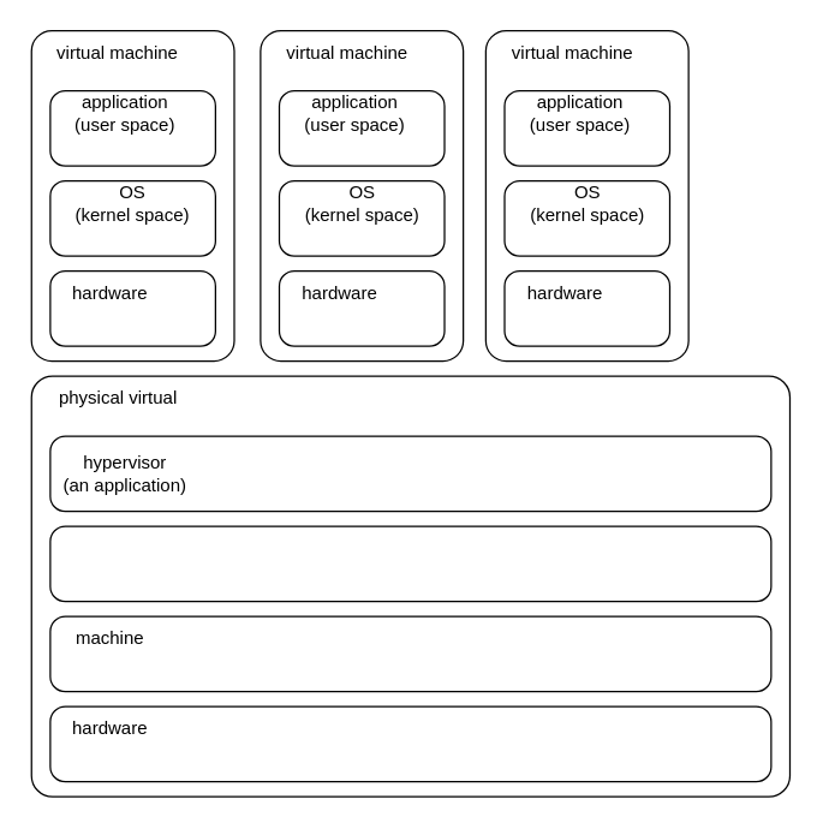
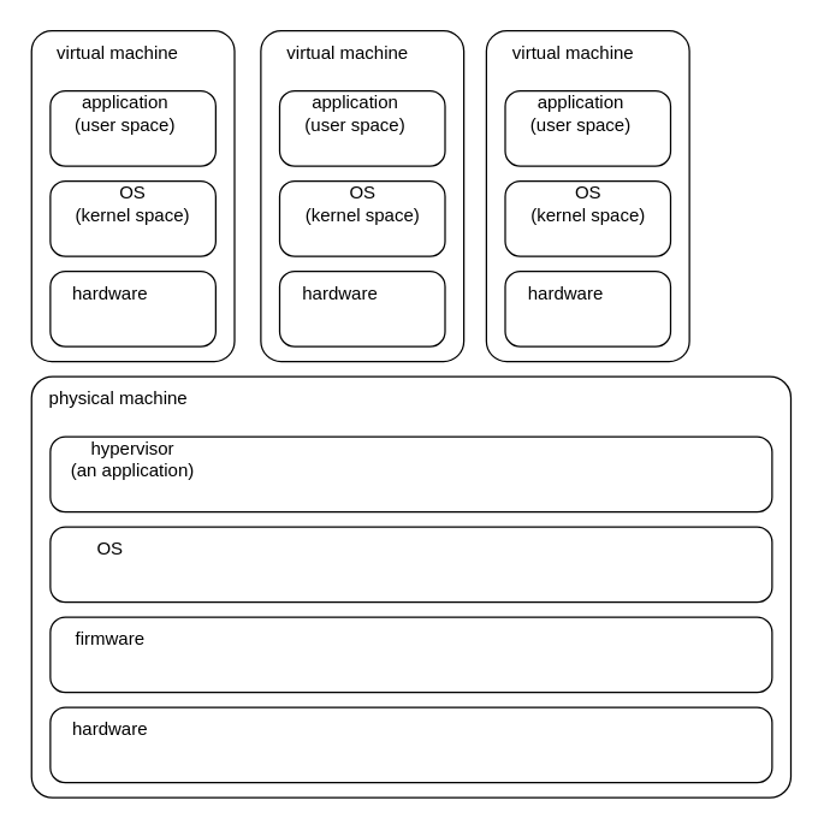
  <mxCell id="0" />
  <mxCell id="1" parent="0" />
  <mxCell id="2" value="" style="rounded=1;whiteSpace=wrap;html=1;arcSize=10;imageHeight=24;" vertex="1" parent="1"><mxGeometry x="20.5" y="20" width="135" height="220" as="geometry" /></mxCell>
  <mxCell id="3" value="" style="rounded=1;whiteSpace=wrap;html=1;arcSize=5;imageHeight=24;" vertex="1" parent="1"><mxGeometry x="20.5" y="250" width="505" height="280" as="geometry" /></mxCell>
  <mxCell id="4" value="" style="rounded=1;whiteSpace=wrap;html=1;arcSize=20;imageHeight=24;" vertex="1" parent="1"><mxGeometry x="33" y="470" width="480" height="50" as="geometry" /></mxCell>
  <mxCell id="5" value="hardware" style="text;html=1;strokeColor=none;fillColor=none;align=center;verticalAlign=middle;whiteSpace=wrap;rounded=0;" vertex="1" parent="1"><mxGeometry x="43" y="470" width="60" height="30" as="geometry" /></mxCell>
  <mxCell id="6" value="" style="rounded=1;whiteSpace=wrap;html=1;arcSize=20;imageHeight=24;" vertex="1" parent="1"><mxGeometry x="33" y="350" width="480" height="50" as="geometry" /></mxCell>
+ <mxCell id="7" value="OS" style="text;html=1;strokeColor=none;fillColor=none;align=center;verticalAlign=middle;whiteSpace=wrap;rounded=0;" vertex="1" parent="1"><mxGeometry x="43" y="350" width="60" height="30" as="geometry" /></mxCell>
  <mxCell id="8" value="" style="rounded=1;whiteSpace=wrap;html=1;arcSize=20;imageHeight=24;" vertex="1" parent="1"><mxGeometry x="33" y="410" width="480" height="50" as="geometry" /></mxCell>
- <mxCell id="9" value="machine" style="text;html=1;strokeColor=none;fillColor=none;align=center;verticalAlign=middle;whiteSpace=wrap;rounded=0;" vertex="1" parent="1"><mxGeometry x="43" y="410" width="60" height="30" as="geometry" /></mxCell>
+ <mxCell id="9" value="firmware" style="text;html=1;strokeColor=none;fillColor=none;align=center;verticalAlign=middle;whiteSpace=wrap;rounded=0;" vertex="1" parent="1"><mxGeometry x="43" y="410" width="60" height="30" as="geometry" /></mxCell>
  <mxCell id="10" value="" style="rounded=1;whiteSpace=wrap;html=1;arcSize=20;imageHeight=24;" vertex="1" parent="1"><mxGeometry x="33" y="290" width="480" height="50" as="geometry" /></mxCell>
- <mxCell id="11" value="hypervisor &lt;br&gt;(an application)" style="text;html=1;strokeColor=none;fillColor=none;align=center;verticalAlign=middle;whiteSpace=wrap;rounded=0;" vertex="1" parent="1"><mxGeometry x="38" y="300" width="90" height="30" as="geometry" /></mxCell>
+ <mxCell id="11" value="hypervisor &lt;br&gt;(an application)" style="text;html=1;strokeColor=none;fillColor=none;align=center;verticalAlign=middle;whiteSpace=wrap;rounded=0;" vertex="1" parent="1"><mxGeometry x="43" y="290" width="90" height="30" as="geometry" /></mxCell>
  <mxCell id="12" value="" style="rounded=1;whiteSpace=wrap;html=1;arcSize=20;imageHeight=24;" vertex="1" parent="1"><mxGeometry x="33" y="180" width="110" height="50" as="geometry" /></mxCell>
  <mxCell id="13" value="hardware" style="text;html=1;strokeColor=none;fillColor=none;align=center;verticalAlign=middle;whiteSpace=wrap;rounded=0;" vertex="1" parent="1"><mxGeometry x="43" y="180" width="60" height="30" as="geometry" /></mxCell>
  <mxCell id="14" value="" style="rounded=1;whiteSpace=wrap;html=1;arcSize=20;imageHeight=24;" vertex="1" parent="1"><mxGeometry x="33" y="120" width="110" height="50" as="geometry" /></mxCell>
  <mxCell id="15" value="OS &lt;br&gt;(kernel space)" style="text;html=1;strokeColor=none;fillColor=none;align=center;verticalAlign=middle;whiteSpace=wrap;rounded=0;" vertex="1" parent="1"><mxGeometry x="38" y="120" width="100" height="30" as="geometry" /></mxCell>
  <mxCell id="16" value="" style="rounded=1;whiteSpace=wrap;html=1;arcSize=20;imageHeight=24;" vertex="1" parent="1"><mxGeometry x="33" y="60" width="110" height="50" as="geometry" /></mxCell>
  <mxCell id="17" value="application (user space)" style="text;html=1;strokeColor=none;fillColor=none;align=center;verticalAlign=middle;whiteSpace=wrap;rounded=0;" vertex="1" parent="1"><mxGeometry x="43" y="60" width="80" height="30" as="geometry" /></mxCell>
  <mxCell id="18" value="virtual machine" style="text;html=1;strokeColor=none;fillColor=none;align=center;verticalAlign=middle;whiteSpace=wrap;rounded=0;" vertex="1" parent="1"><mxGeometry x="33" y="20" width="90" height="30" as="geometry" /></mxCell>
- <mxCell id="19" value="physical virtual" style="text;html=1;strokeColor=none;fillColor=none;align=center;verticalAlign=middle;whiteSpace=wrap;rounded=0;" vertex="1" parent="1"><mxGeometry x="25.5" y="250" width="105" height="30" as="geometry" /></mxCell>
+ <mxCell id="19" value="physical machine" style="text;html=1;strokeColor=none;fillColor=none;align=center;verticalAlign=middle;whiteSpace=wrap;rounded=0;" vertex="1" parent="1"><mxGeometry x="25.5" y="250" width="105" height="30" as="geometry" /></mxCell>
  <mxCell id="20" value="" style="rounded=1;whiteSpace=wrap;html=1;arcSize=10;imageHeight=24;" vertex="1" parent="1"><mxGeometry x="173" y="20" width="135" height="220" as="geometry" /></mxCell>
  <mxCell id="21" value="" style="rounded=1;whiteSpace=wrap;html=1;arcSize=20;imageHeight=24;" vertex="1" parent="1"><mxGeometry x="185.5" y="180" width="110" height="50" as="geometry" /></mxCell>
  <mxCell id="22" value="hardware" style="text;html=1;strokeColor=none;fillColor=none;align=center;verticalAlign=middle;whiteSpace=wrap;rounded=0;" vertex="1" parent="1"><mxGeometry x="195.5" y="180" width="60" height="30" as="geometry" /></mxCell>
  <mxCell id="23" value="" style="rounded=1;whiteSpace=wrap;html=1;arcSize=20;imageHeight=24;" vertex="1" parent="1"><mxGeometry x="185.5" y="120" width="110" height="50" as="geometry" /></mxCell>
  <mxCell id="24" value="OS &lt;br&gt;(kernel space)" style="text;html=1;strokeColor=none;fillColor=none;align=center;verticalAlign=middle;whiteSpace=wrap;rounded=0;" vertex="1" parent="1"><mxGeometry x="190.5" y="120" width="100" height="30" as="geometry" /></mxCell>
  <mxCell id="25" value="" style="rounded=1;whiteSpace=wrap;html=1;arcSize=20;imageHeight=24;" vertex="1" parent="1"><mxGeometry x="185.5" y="60" width="110" height="50" as="geometry" /></mxCell>
  <mxCell id="26" value="application (user space)" style="text;html=1;strokeColor=none;fillColor=none;align=center;verticalAlign=middle;whiteSpace=wrap;rounded=0;" vertex="1" parent="1"><mxGeometry x="195.5" y="60" width="80" height="30" as="geometry" /></mxCell>
  <mxCell id="27" value="virtual machine" style="text;html=1;strokeColor=none;fillColor=none;align=center;verticalAlign=middle;whiteSpace=wrap;rounded=0;" vertex="1" parent="1"><mxGeometry x="185.5" y="20" width="90" height="30" as="geometry" /></mxCell>
  <mxCell id="28" value="" style="rounded=1;whiteSpace=wrap;html=1;arcSize=10;imageHeight=24;" vertex="1" parent="1"><mxGeometry x="323" y="20" width="135" height="220" as="geometry" /></mxCell>
  <mxCell id="29" value="" style="rounded=1;whiteSpace=wrap;html=1;arcSize=20;imageHeight=24;" vertex="1" parent="1"><mxGeometry x="335.5" y="180" width="110" height="50" as="geometry" /></mxCell>
  <mxCell id="30" value="hardware" style="text;html=1;strokeColor=none;fillColor=none;align=center;verticalAlign=middle;whiteSpace=wrap;rounded=0;" vertex="1" parent="1"><mxGeometry x="345.5" y="180" width="60" height="30" as="geometry" /></mxCell>
  <mxCell id="31" value="" style="rounded=1;whiteSpace=wrap;html=1;arcSize=20;imageHeight=24;" vertex="1" parent="1"><mxGeometry x="335.5" y="120" width="110" height="50" as="geometry" /></mxCell>
  <mxCell id="32" value="OS &lt;br&gt;(kernel space)" style="text;html=1;strokeColor=none;fillColor=none;align=center;verticalAlign=middle;whiteSpace=wrap;rounded=0;" vertex="1" parent="1"><mxGeometry x="340.5" y="120" width="100" height="30" as="geometry" /></mxCell>
  <mxCell id="33" value="" style="rounded=1;whiteSpace=wrap;html=1;arcSize=20;imageHeight=24;" vertex="1" parent="1"><mxGeometry x="335.5" y="60" width="110" height="50" as="geometry" /></mxCell>
  <mxCell id="34" value="application (user space)" style="text;html=1;strokeColor=none;fillColor=none;align=center;verticalAlign=middle;whiteSpace=wrap;rounded=0;" vertex="1" parent="1"><mxGeometry x="345.5" y="60" width="80" height="30" as="geometry" /></mxCell>
  <mxCell id="35" value="virtual machine" style="text;html=1;strokeColor=none;fillColor=none;align=center;verticalAlign=middle;whiteSpace=wrap;rounded=0;" vertex="1" parent="1"><mxGeometry x="335.5" y="20" width="90" height="30" as="geometry" /></mxCell>
